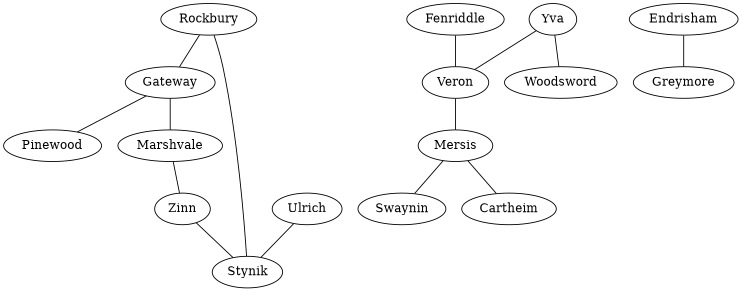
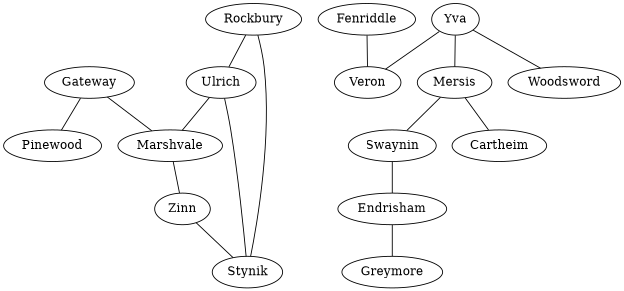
  strict graph {
    Gateway
    Pinewood
    Marshvale
    Fenriddle
    Veron
    Mersis
    Zinn
    Yva
    Woodsword
    Swaynin
    Cartheim
    Stynik
    Endrisham
    Greymore
    Rockbury
    Ulrich
    Gateway -- Pinewood
    Gateway -- Marshvale
    Marshvale -- Zinn
    Fenriddle -- Veron
-   Veron -- Mersis
+   Yva -- Mersis
    Mersis -- Swaynin
    Mersis -- Cartheim
    Zinn -- Stynik
    Yva -- Veron
    Yva -- Woodsword
+   Swaynin -- Endrisham
    Endrisham -- Greymore
    Rockbury -- Stynik
-   Rockbury -- Gateway
+   Rockbury -- Ulrich
+   Ulrich -- Marshvale
    Ulrich -- Stynik
  }
